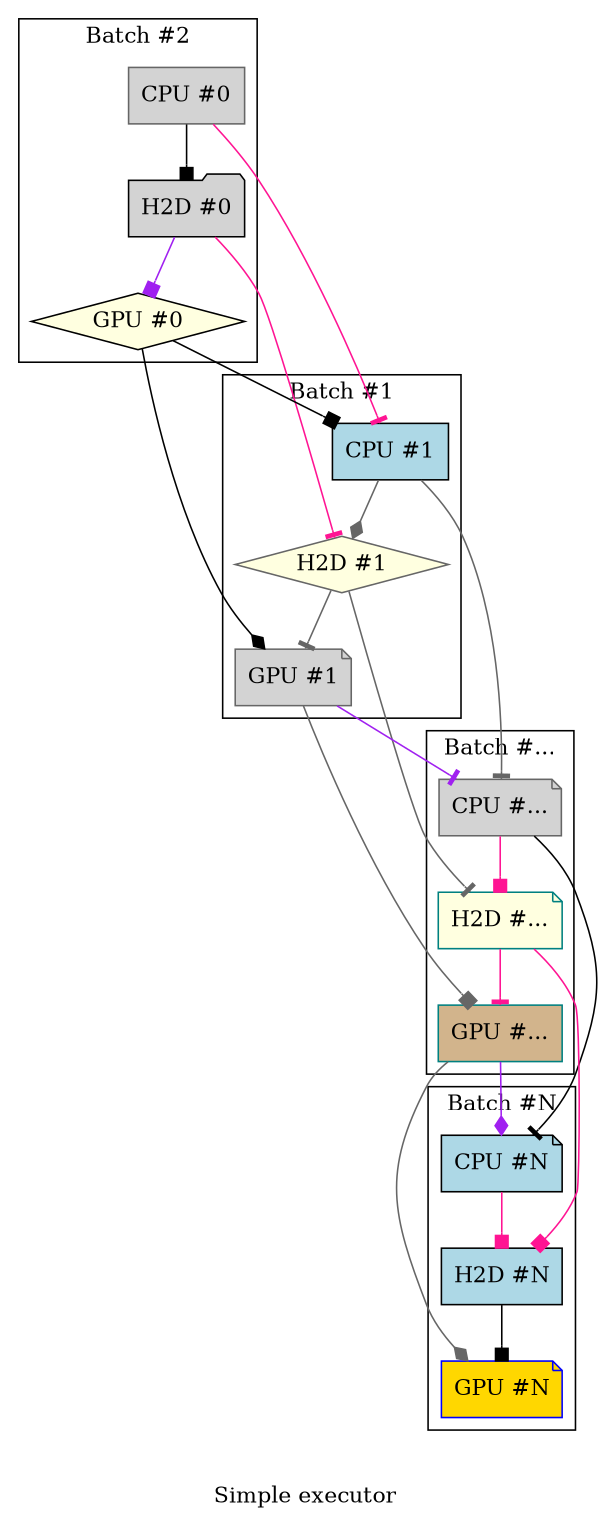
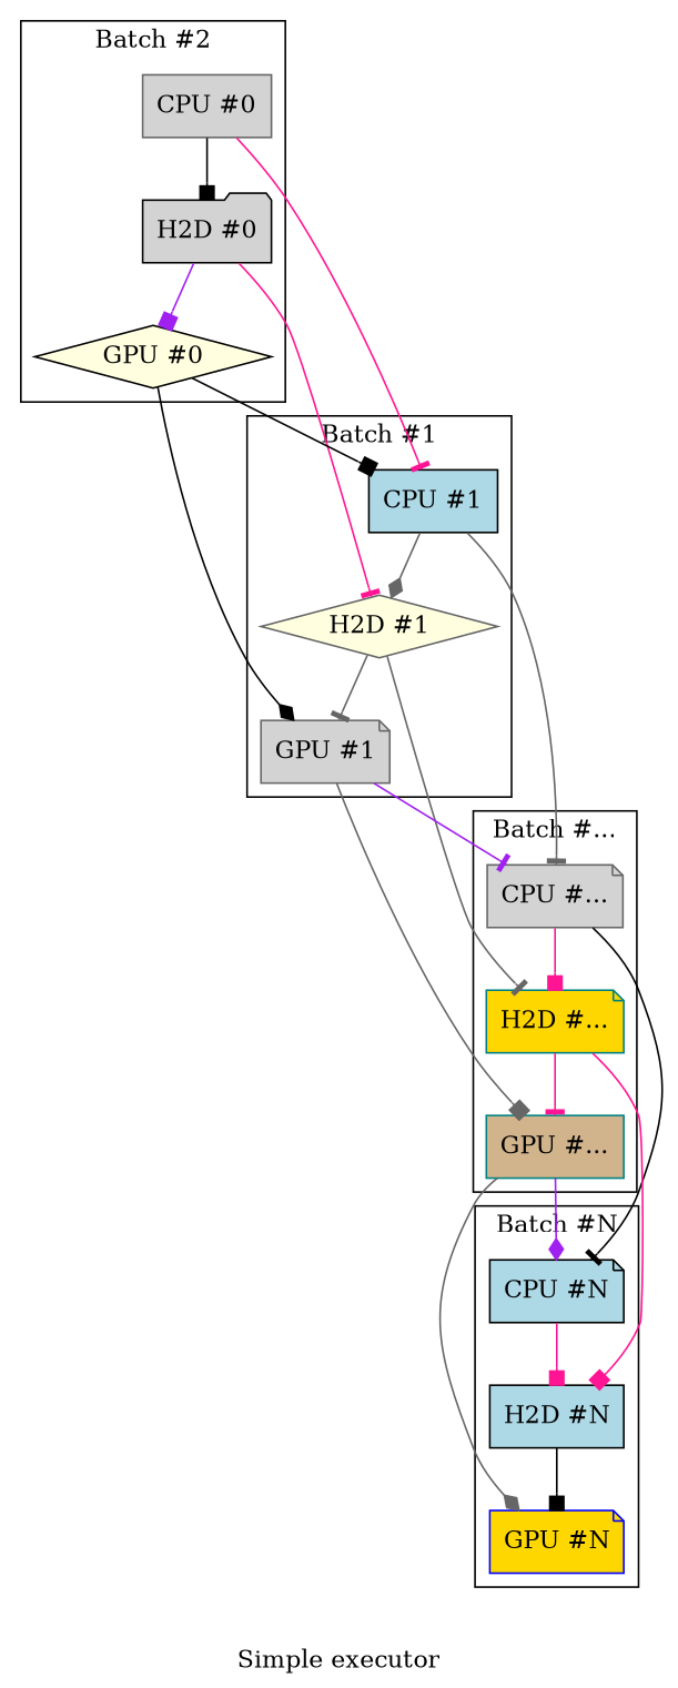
  digraph {
    label="Simple executor"
    node [color=black fillcolor=lightgrey shape=note style=filled]
    edge [arrowhead=box color=deeppink]
    n1 [color=gray40 label="CPU #0" shape=box]
    n2 [label="H2D #0" shape=folder]
    n3 [fillcolor=lightyellow label="GPU #0" shape=diamond]
    n4 [fillcolor=lightblue label="CPU #1" shape=box]
    n5 [color=gray40 fillcolor=lightyellow label="H2D #1" shape=diamond]
    n6 [color=gray40 label="GPU #1"]
    n7 [color=gray40 label="CPU #..."]
-   n8 [color=teal fillcolor=lightyellow label="H2D #..."]
+   n8 [color=teal fillcolor=gold label="H2D #..."]
    n9 [color=teal fillcolor=tan label="GPU #..." shape=box]
    n10 [fillcolor=lightblue label="CPU #N"]
    n11 [fillcolor=lightblue label="H2D #N" shape=box]
    n12 [color=blue fillcolor=gold label="GPU #N"]
    subgraph cluster_1 {
      label="Batch #2"
      n1
      n2
      n3
    }
    subgraph cluster_2 {
      label="Batch #1"
      n4
      n5
      n6
    }
    subgraph cluster_3 {
      label="Batch #..."
      n7
      n8
      n9
    }
    subgraph cluster_4 {
      label="Batch #N"
      n10
      n11
      n12
    }
    n1 -> n2 [color=black]
    n1 -> n4 [arrowhead=tee]
    n2 -> n3 [color=purple]
    n2 -> n5 [arrowhead=tee]
    n3 -> n4 [color=black]
    n3 -> n6 [arrowhead=diamond color=black]
    n4 -> n5 [arrowhead=diamond color=gray40]
    n4 -> n7 [arrowhead=tee color=gray40]
    n5 -> n6 [arrowhead=tee color=gray40]
    n5 -> n8 [arrowhead=tee color=gray40]
    n6 -> n7 [arrowhead=tee color=purple]
    n6 -> n9 [color=gray40]
    n7 -> n8
    n7 -> n10 [arrowhead=tee color=black]
    n8 -> n9 [arrowhead=tee]
    n8 -> n11
    n9 -> n10 [arrowhead=diamond color=purple]
    n9 -> n12 [arrowhead=diamond color=gray40]
    n10 -> n11
    n11 -> n12 [color=black]
  }
